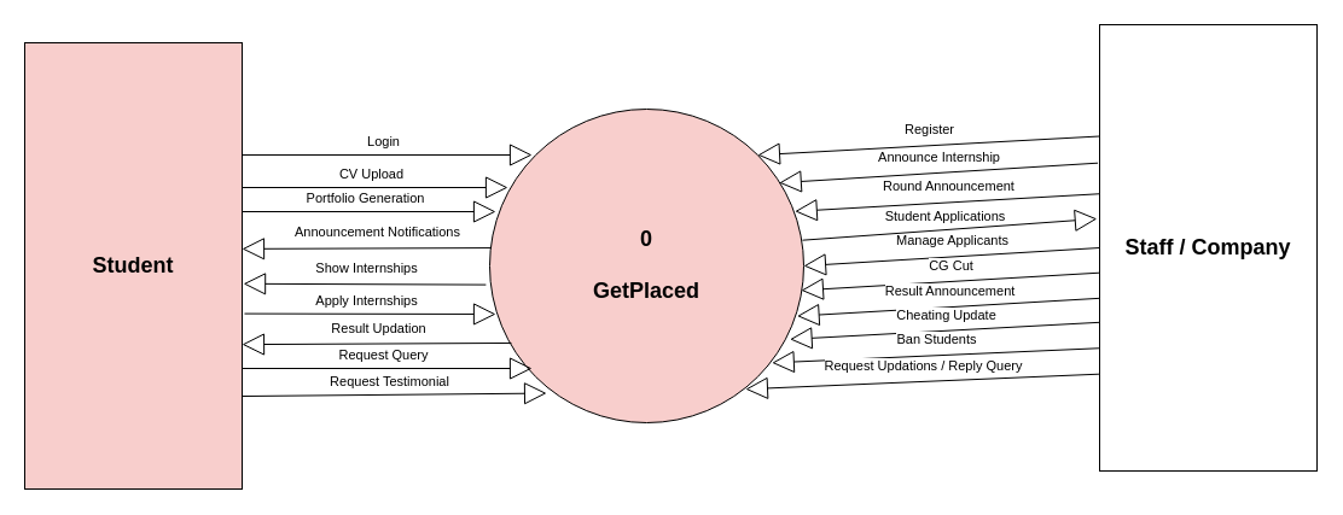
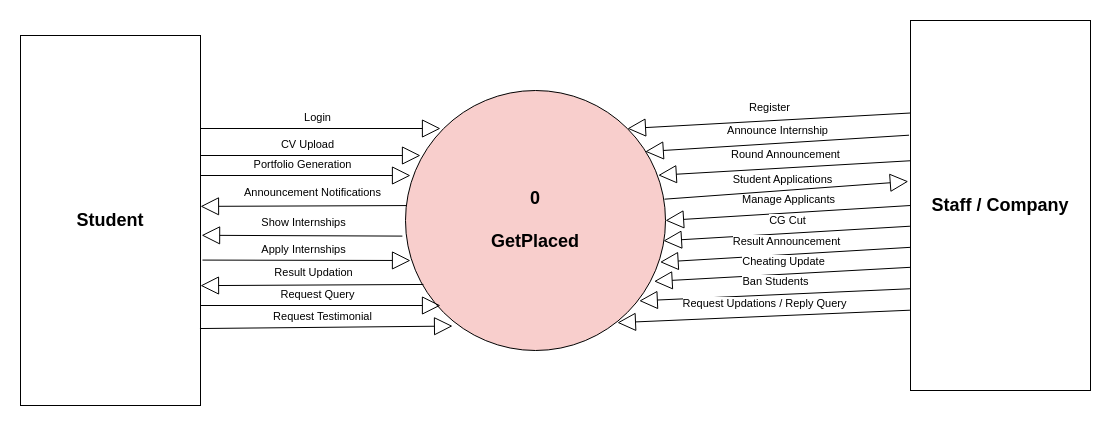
  <mxCell id="0" />
  <mxCell id="1" parent="0" />
  <mxCell id="2" value="&lt;font style=&quot;font-size: 18px;&quot;&gt;&lt;b&gt;Staff / Company&lt;/b&gt;&lt;/font&gt;" style="html=1;whiteSpace=wrap;" vertex="1" parent="1"><mxGeometry x="910" y="20" width="180" height="370" as="geometry" /></mxCell>
  <mxCell id="3" value="Register" style="endArrow=block;endSize=16;endFill=0;html=1;rounded=0;exitX=0;exitY=0.25;exitDx=0;exitDy=0;entryX=1;entryY=0;entryDx=0;entryDy=0;" edge="1" parent="1" source="2" target="16"><mxGeometry x="-0.011" y="-13" width="160" relative="1" as="geometry"><mxPoint x="460" y="235" as="sourcePoint" /><mxPoint x="620" y="235" as="targetPoint" /><mxPoint as="offset" /></mxGeometry></mxCell>
  <mxCell id="4" value="Announce Internship" style="endArrow=block;endSize=16;endFill=0;html=1;rounded=0;exitX=-0.008;exitY=0.31;exitDx=0;exitDy=0;entryX=0.922;entryY=0.235;entryDx=0;entryDy=0;exitPerimeter=0;entryPerimeter=0;" edge="1" parent="1" source="2" target="16"><mxGeometry x="-0.011" y="-13" width="160" relative="1" as="geometry"><mxPoint x="920" y="138" as="sourcePoint" /><mxPoint x="637" y="138" as="targetPoint" /><mxPoint as="offset" /></mxGeometry></mxCell>
  <mxCell id="5" value="Manage Applicants" style="endArrow=block;endSize=16;endFill=0;html=1;rounded=0;entryX=1;entryY=0.5;entryDx=0;entryDy=0;exitX=0;exitY=0.5;exitDx=0;exitDy=0;" edge="1" parent="1" source="2" target="16"><mxGeometry x="-0.011" y="-13" width="160" relative="1" as="geometry"><mxPoint x="910" y="196" as="sourcePoint" /><mxPoint x="660" y="196" as="targetPoint" /><mxPoint as="offset" /></mxGeometry></mxCell>
  <mxCell id="6" value="Student Applications" style="endArrow=block;endSize=16;endFill=0;html=1;rounded=0;exitX=0.996;exitY=0.418;exitDx=0;exitDy=0;entryX=-0.012;entryY=0.435;entryDx=0;entryDy=0;exitPerimeter=0;entryPerimeter=0;" edge="1" parent="1" source="16" target="2"><mxGeometry x="-0.029" y="11" width="160" relative="1" as="geometry"><mxPoint x="668" y="187" as="sourcePoint" /><mxPoint x="919" y="185" as="targetPoint" /><mxPoint as="offset" /></mxGeometry></mxCell>
  <mxCell id="7" value="Round Announcement" style="endArrow=block;endSize=16;endFill=0;html=1;rounded=0;exitX=0.002;exitY=0.379;exitDx=0;exitDy=0;entryX=0.972;entryY=0.326;entryDx=0;entryDy=0;exitPerimeter=0;entryPerimeter=0;" edge="1" parent="1" source="2" target="16"><mxGeometry x="-0.011" y="-13" width="160" relative="1" as="geometry"><mxPoint x="919" y="160" as="sourcePoint" /><mxPoint x="655" y="161" as="targetPoint" /><mxPoint as="offset" /></mxGeometry></mxCell>
  <mxCell id="8" value="CG Cut" style="endArrow=block;endSize=16;endFill=0;html=1;rounded=0;entryX=0.992;entryY=0.578;entryDx=0;entryDy=0;exitX=-0.003;exitY=0.556;exitDx=0;exitDy=0;entryPerimeter=0;exitPerimeter=0;" edge="1" parent="1" source="2" target="16"><mxGeometry x="-0.011" y="-13" width="160" relative="1" as="geometry"><mxPoint x="920" y="230" as="sourcePoint" /><mxPoint x="675" y="230" as="targetPoint" /><mxPoint as="offset" /></mxGeometry></mxCell>
  <mxCell id="9" value="Result Announcement" style="endArrow=block;endSize=16;endFill=0;html=1;rounded=0;entryX=0.979;entryY=0.66;entryDx=0;entryDy=0;exitX=0.002;exitY=0.613;exitDx=0;exitDy=0;entryPerimeter=0;exitPerimeter=0;" edge="1" parent="1" source="2" target="16"><mxGeometry x="-0.011" y="-13" width="160" relative="1" as="geometry"><mxPoint x="919" y="251" as="sourcePoint" /><mxPoint x="673" y="250" as="targetPoint" /><mxPoint as="offset" /></mxGeometry></mxCell>
  <mxCell id="10" value="Cheating Update" style="endArrow=block;endSize=16;endFill=0;html=1;rounded=0;entryX=0.956;entryY=0.734;entryDx=0;entryDy=0;exitX=0.002;exitY=0.667;exitDx=0;exitDy=0;entryPerimeter=0;exitPerimeter=0;" edge="1" parent="1" source="2" target="16"><mxGeometry x="-0.011" y="-13" width="160" relative="1" as="geometry"><mxPoint x="920" y="272" as="sourcePoint" /><mxPoint x="670" y="272" as="targetPoint" /><mxPoint as="offset" /></mxGeometry></mxCell>
  <mxCell id="11" value="Ban Students" style="endArrow=block;endSize=16;endFill=0;html=1;rounded=0;entryX=0.899;entryY=0.809;entryDx=0;entryDy=0;exitX=-0.003;exitY=0.725;exitDx=0;exitDy=0;entryPerimeter=0;exitPerimeter=0;" edge="1" parent="1" source="2" target="16"><mxGeometry x="-0.011" y="-13" width="160" relative="1" as="geometry"><mxPoint x="920" y="292" as="sourcePoint" /><mxPoint x="664" y="291" as="targetPoint" /><mxPoint as="offset" /></mxGeometry></mxCell>
  <mxCell id="12" value="Request Updations / Reply Query" style="endArrow=block;endSize=16;endFill=0;html=1;rounded=0;entryX=0.815;entryY=0.893;entryDx=0;entryDy=0;exitX=-0.003;exitY=0.783;exitDx=0;exitDy=0;exitPerimeter=0;entryPerimeter=0;" edge="1" parent="1" source="2" target="16"><mxGeometry x="-0.011" y="-13" width="160" relative="1" as="geometry"><mxPoint x="919" y="313" as="sourcePoint" /><mxPoint x="649" y="310" as="targetPoint" /><mxPoint as="offset" /></mxGeometry></mxCell>
  <mxCell id="13" value="Login" style="endArrow=block;endSize=16;endFill=0;html=1;rounded=0;exitX=0.996;exitY=0.418;exitDx=0;exitDy=0;exitPerimeter=0;" edge="1" parent="1"><mxGeometry x="-0.029" y="11" width="160" relative="1" as="geometry"><mxPoint x="200" y="128" as="sourcePoint" /><mxPoint x="440" y="128" as="targetPoint" /><mxPoint as="offset" /></mxGeometry></mxCell>
- <mxCell id="14" value="&lt;font style=&quot;font-size: 18px;&quot;&gt;&lt;b&gt;Student&lt;/b&gt;&lt;/font&gt;" style="html=1;whiteSpace=wrap;fillColor=#f8cecc;" vertex="1" parent="1"><mxGeometry x="20" y="35" width="180" height="370" as="geometry" /></mxCell>
+ <mxCell id="14" value="&lt;font style=&quot;font-size: 18px;&quot;&gt;&lt;b&gt;Student&lt;/b&gt;&lt;/font&gt;" style="html=1;whiteSpace=wrap;" vertex="1" parent="1"><mxGeometry x="20" y="35" width="180" height="370" as="geometry" /></mxCell>
  <mxCell id="15" value="Announcement Notifications" style="endArrow=block;endSize=16;endFill=0;html=1;rounded=0;exitX=0.062;exitY=0.249;exitDx=0;exitDy=0;entryX=1.002;entryY=0.326;entryDx=0;entryDy=0;exitPerimeter=0;entryPerimeter=0;" edge="1" parent="1"><mxGeometry x="-0.011" y="-13" width="160" relative="1" as="geometry"><mxPoint x="420.76" y="205" as="sourcePoint" /><mxPoint x="200" y="205.88" as="targetPoint" /><mxPoint as="offset" /></mxGeometry></mxCell>
  <mxCell id="16" value="&lt;font style=&quot;font-size: 18px;&quot;&gt;&lt;b&gt;0&lt;br&gt;&lt;br&gt;GetPlaced&lt;/b&gt;&lt;/font&gt;" style="ellipse;whiteSpace=wrap;html=1;aspect=fixed;fillColor=#f8cecc;" vertex="1" parent="1"><mxGeometry x="405" y="90" width="260" height="260" as="geometry" /></mxCell>
  <mxCell id="17" value="CV Upload" style="endArrow=block;endSize=16;endFill=0;html=1;rounded=0;exitX=0.996;exitY=0.418;exitDx=0;exitDy=0;exitPerimeter=0;" edge="1" parent="1"><mxGeometry x="-0.029" y="11" width="160" relative="1" as="geometry"><mxPoint x="200" y="155" as="sourcePoint" /><mxPoint x="420" y="155" as="targetPoint" /><mxPoint as="offset" /></mxGeometry></mxCell>
  <mxCell id="18" value="Portfolio Generation" style="endArrow=block;endSize=16;endFill=0;html=1;rounded=0;exitX=0.996;exitY=0.418;exitDx=0;exitDy=0;exitPerimeter=0;" edge="1" parent="1"><mxGeometry x="-0.029" y="11" width="160" relative="1" as="geometry"><mxPoint x="200" y="175" as="sourcePoint" /><mxPoint x="410" y="175" as="targetPoint" /><mxPoint as="offset" /></mxGeometry></mxCell>
  <mxCell id="19" value="Show Internships" style="endArrow=block;endSize=16;endFill=0;html=1;rounded=0;entryX=1.006;entryY=0.54;entryDx=0;entryDy=0;entryPerimeter=0;exitX=-0.012;exitY=0.56;exitDx=0;exitDy=0;exitPerimeter=0;" edge="1" parent="1" source="16" target="14"><mxGeometry x="-0.011" y="-13" width="160" relative="1" as="geometry"><mxPoint x="400" y="235" as="sourcePoint" /><mxPoint x="200" y="235" as="targetPoint" /><mxPoint as="offset" /></mxGeometry></mxCell>
  <mxCell id="20" value="Apply Internships" style="endArrow=block;endSize=16;endFill=0;html=1;rounded=0;exitX=1.011;exitY=0.607;exitDx=0;exitDy=0;exitPerimeter=0;" edge="1" parent="1" source="14"><mxGeometry x="-0.029" y="11" width="160" relative="1" as="geometry"><mxPoint x="204" y="257" as="sourcePoint" /><mxPoint x="410" y="260" as="targetPoint" /><mxPoint as="offset" /></mxGeometry></mxCell>
  <mxCell id="21" value="Request Query" style="endArrow=block;endSize=16;endFill=0;html=1;rounded=0;" edge="1" parent="1"><mxGeometry x="-0.029" y="11" width="160" relative="1" as="geometry"><mxPoint x="200" y="305" as="sourcePoint" /><mxPoint x="440" y="305" as="targetPoint" /><mxPoint as="offset" /></mxGeometry></mxCell>
  <mxCell id="22" value="Request Testimonial" style="endArrow=block;endSize=16;endFill=0;html=1;rounded=0;entryX=0.181;entryY=0.906;entryDx=0;entryDy=0;entryPerimeter=0;exitX=0.997;exitY=0.792;exitDx=0;exitDy=0;exitPerimeter=0;" edge="1" parent="1" source="14" target="16"><mxGeometry x="-0.029" y="11" width="160" relative="1" as="geometry"><mxPoint x="200" y="325" as="sourcePoint" /><mxPoint x="450" y="315" as="targetPoint" /><mxPoint as="offset" /></mxGeometry></mxCell>
  <mxCell id="23" value="Result Updation" style="endArrow=block;endSize=16;endFill=0;html=1;rounded=0;entryX=1;entryY=0.676;entryDx=0;entryDy=0;entryPerimeter=0;exitX=0.069;exitY=0.746;exitDx=0;exitDy=0;exitPerimeter=0;" edge="1" parent="1" source="16" target="14"><mxGeometry x="-0.011" y="-13" width="160" relative="1" as="geometry"><mxPoint x="430" y="285" as="sourcePoint" /><mxPoint x="211" y="245" as="targetPoint" /><mxPoint as="offset" /></mxGeometry></mxCell>
